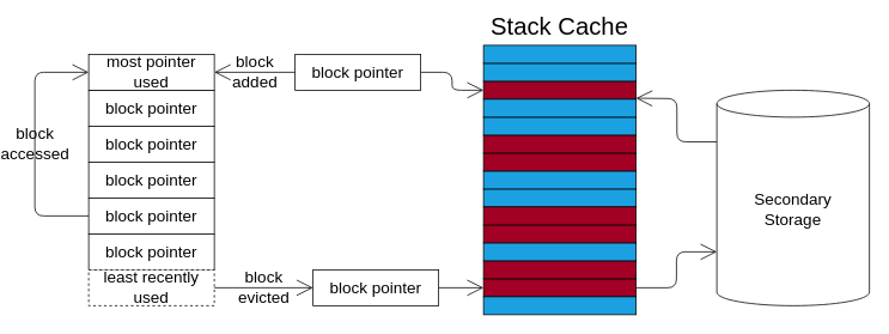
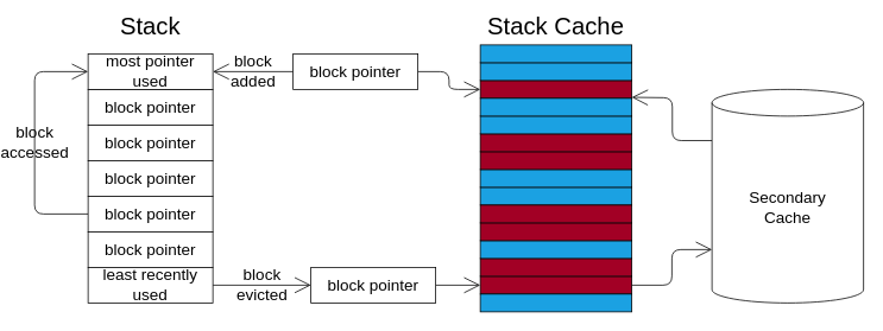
  <mxCell id="0" />
  <mxCell id="1" parent="0" />
  <mxCell id="2" value="block pointer" style="rounded=0;whiteSpace=wrap;html=1;fontSize=18;" vertex="1" parent="1"><mxGeometry x="80" y="100" width="140" height="40" as="geometry" /></mxCell>
  <mxCell id="3" value="block pointer" style="rounded=0;whiteSpace=wrap;html=1;fontSize=18;" vertex="1" parent="1"><mxGeometry x="80" y="140" width="140" height="40" as="geometry" /></mxCell>
  <mxCell id="4" value="block pointer" style="rounded=0;whiteSpace=wrap;html=1;fontSize=18;" vertex="1" parent="1"><mxGeometry x="80" y="180" width="140" height="40" as="geometry" /></mxCell>
  <mxCell id="5" value="block&lt;br&gt;accessed" style="edgeStyle=orthogonalEdgeStyle;html=1;exitX=0;exitY=0.5;exitDx=0;exitDy=0;fontSize=18;endArrow=open;endFill=0;endSize=16;labelBackgroundColor=none;entryX=0;entryY=0.5;entryDx=0;entryDy=0;" edge="1" parent="1" source="6" target="21"><mxGeometry relative="1" as="geometry"><mxPoint x="90" y="80" as="targetPoint" /><Array as="points"><mxPoint x="20" y="240" /><mxPoint x="20" y="80" /></Array></mxGeometry></mxCell>
  <mxCell id="6" value="block pointer" style="rounded=0;whiteSpace=wrap;html=1;fontSize=18;" vertex="1" parent="1"><mxGeometry x="80" y="220" width="140" height="40" as="geometry" /></mxCell>
  <mxCell id="7" value="block pointer" style="rounded=0;whiteSpace=wrap;html=1;fontSize=18;" vertex="1" parent="1"><mxGeometry x="80" y="260" width="140" height="40" as="geometry" /></mxCell>
+ <mxCell id="8" value="Stack" style="text;html=1;strokeColor=none;fillColor=none;align=center;verticalAlign=middle;whiteSpace=wrap;rounded=0;fontSize=27;" vertex="1" parent="1"><mxGeometry x="85" y="20" width="130" height="20" as="geometry" /></mxCell>
  <mxCell id="9" style="edgeStyle=orthogonalEdgeStyle;html=1;exitX=1;exitY=0.5;exitDx=0;exitDy=0;labelBackgroundColor=none;fontSize=18;endArrow=open;endFill=0;endSize=16;entryX=0;entryY=0.5;entryDx=0;entryDy=0;" edge="1" parent="1" source="10" target="18"><mxGeometry relative="1" as="geometry"><mxPoint x="470" y="320" as="targetPoint" /></mxGeometry></mxCell>
  <mxCell id="10" value="block pointer" style="rounded=0;whiteSpace=wrap;html=1;fontSize=18;" vertex="1" parent="1"><mxGeometry x="330" y="300" width="140" height="40" as="geometry" /></mxCell>
  <mxCell id="11" value="block&lt;br&gt;added" style="edgeStyle=orthogonalEdgeStyle;html=1;exitX=0;exitY=0.5;exitDx=0;exitDy=0;labelBackgroundColor=none;fontSize=18;endArrow=open;endFill=0;endSize=16;entryX=1;entryY=0.5;entryDx=0;entryDy=0;" edge="1" parent="1" source="13" target="21"><mxGeometry relative="1" as="geometry"><mxPoint x="205" y="80" as="targetPoint" /></mxGeometry></mxCell>
  <mxCell id="12" style="edgeStyle=orthogonalEdgeStyle;html=1;exitX=1;exitY=0.5;exitDx=0;exitDy=0;entryX=0;entryY=0.5;entryDx=0;entryDy=0;labelBackgroundColor=none;fontSize=18;endArrow=open;endFill=0;endSize=16;" edge="1" parent="1" source="13" target="16"><mxGeometry relative="1" as="geometry" /></mxCell>
  <mxCell id="13" value="block pointer" style="rounded=0;whiteSpace=wrap;html=1;fontSize=18;" vertex="1" parent="1"><mxGeometry x="310" y="60" width="140" height="40" as="geometry" /></mxCell>
  <mxCell id="14" style="edgeStyle=orthogonalEdgeStyle;html=1;exitX=0;exitY=0;exitDx=0;exitDy=57.5;exitPerimeter=0;labelBackgroundColor=none;fontSize=18;endArrow=open;endFill=0;endSize=16;entryX=1;entryY=0.144;entryDx=0;entryDy=0;entryPerimeter=0;" edge="1" parent="1" source="15"><mxGeometry relative="1" as="geometry"><mxPoint x="690" y="108.88" as="targetPoint" /></mxGeometry></mxCell>
- <mxCell id="15" value="Secondary&lt;br&gt;Storage" style="shape=cylinder3;whiteSpace=wrap;html=1;boundedLbl=1;backgroundOutline=1;size=15;fontSize=18;" vertex="1" parent="1"><mxGeometry x="780" y="100" width="170" height="240" as="geometry" /></mxCell>
+ <mxCell id="15" value="Secondary&lt;br&gt;Cache" style="shape=cylinder3;whiteSpace=wrap;html=1;boundedLbl=1;backgroundOutline=1;size=15;fontSize=18;" vertex="1" parent="1"><mxGeometry x="780" y="100" width="170" height="240" as="geometry" /></mxCell>
  <mxCell id="16" value="" style="rounded=0;whiteSpace=wrap;html=1;fontSize=18;fillColor=#a20025;fontColor=#ffffff;strokeColor=#000000;" vertex="1" parent="1"><mxGeometry x="520" y="90" width="170" height="20" as="geometry" /></mxCell>
  <mxCell id="17" style="edgeStyle=orthogonalEdgeStyle;html=1;exitX=1;exitY=0.5;exitDx=0;exitDy=0;entryX=0;entryY=0;entryDx=0;entryDy=180;entryPerimeter=0;labelBackgroundColor=none;fontSize=18;endArrow=open;endFill=0;endSize=16;" edge="1" parent="1" source="18" target="15"><mxGeometry relative="1" as="geometry" /></mxCell>
  <mxCell id="18" value="" style="rounded=0;whiteSpace=wrap;html=1;fontSize=18;fillColor=#a20025;fontColor=#ffffff;strokeColor=#000000;" vertex="1" parent="1"><mxGeometry x="520" y="310" width="170" height="20" as="geometry" /></mxCell>
  <mxCell id="19" value="block&lt;br&gt;evicted" style="edgeStyle=orthogonalEdgeStyle;html=1;exitX=1;exitY=0.5;exitDx=0;exitDy=0;entryX=0;entryY=0.5;entryDx=0;entryDy=0;labelBackgroundColor=none;fontSize=18;endArrow=open;endFill=0;endSize=16;" edge="1" parent="1" source="20" target="10"><mxGeometry relative="1" as="geometry" /></mxCell>
- <mxCell id="20" value="least recently used" style="rounded=0;whiteSpace=wrap;html=1;fontSize=18;dashed=1;" vertex="1" parent="1"><mxGeometry x="80" y="300" width="140" height="40" as="geometry" /></mxCell>
+ <mxCell id="20" value="least recently used" style="rounded=0;whiteSpace=wrap;html=1;fontSize=18;" vertex="1" parent="1"><mxGeometry x="80" y="300" width="140" height="40" as="geometry" /></mxCell>
  <mxCell id="21" value="most pointer used" style="rounded=0;whiteSpace=wrap;html=1;fontSize=18;" vertex="1" parent="1"><mxGeometry x="80" y="60" width="140" height="40" as="geometry" /></mxCell>
  <mxCell id="22" value="Stack Cache" style="text;html=1;strokeColor=none;fillColor=none;align=center;verticalAlign=middle;whiteSpace=wrap;rounded=0;fontSize=27;" vertex="1" parent="1"><mxGeometry x="505" y="20" width="200" height="20" as="geometry" /></mxCell>
  <mxCell id="23" value="" style="rounded=0;whiteSpace=wrap;html=1;fontSize=18;fillColor=#1ba1e2;fontColor=#ffffff;strokeColor=#000000;" vertex="1" parent="1"><mxGeometry x="520" y="330" width="170" height="20" as="geometry" /></mxCell>
  <mxCell id="24" value="" style="rounded=0;whiteSpace=wrap;html=1;fontSize=18;fillColor=#a20025;fontColor=#ffffff;strokeColor=#000000;" vertex="1" parent="1"><mxGeometry x="520" y="290" width="170" height="20" as="geometry" /></mxCell>
  <mxCell id="25" value="" style="rounded=0;whiteSpace=wrap;html=1;fontSize=18;fillColor=#1ba1e2;fontColor=#ffffff;strokeColor=#000000;" vertex="1" parent="1"><mxGeometry x="520" y="270" width="170" height="20" as="geometry" /></mxCell>
  <mxCell id="26" value="" style="rounded=0;whiteSpace=wrap;html=1;fontSize=18;fillColor=#a20025;fontColor=#ffffff;strokeColor=#000000;" vertex="1" parent="1"><mxGeometry x="520" y="250" width="170" height="20" as="geometry" /></mxCell>
  <mxCell id="27" value="" style="rounded=0;whiteSpace=wrap;html=1;fontSize=18;fillColor=#1ba1e2;fontColor=#ffffff;strokeColor=#000000;" vertex="1" parent="1"><mxGeometry x="520" y="210" width="170" height="20" as="geometry" /></mxCell>
  <mxCell id="28" value="" style="rounded=0;whiteSpace=wrap;html=1;fontSize=18;fillColor=#a20025;fontColor=#ffffff;strokeColor=#000000;" vertex="1" parent="1"><mxGeometry x="520" y="230" width="170" height="20" as="geometry" /></mxCell>
  <mxCell id="29" value="" style="rounded=0;whiteSpace=wrap;html=1;fontSize=18;fillColor=#1ba1e2;fontColor=#ffffff;strokeColor=#000000;" vertex="1" parent="1"><mxGeometry x="520" y="190" width="170" height="20" as="geometry" /></mxCell>
  <mxCell id="30" value="" style="rounded=0;whiteSpace=wrap;html=1;fontSize=18;fillColor=#a20025;fontColor=#ffffff;strokeColor=#000000;" vertex="1" parent="1"><mxGeometry x="520" y="170" width="170" height="20" as="geometry" /></mxCell>
  <mxCell id="31" value="" style="rounded=0;whiteSpace=wrap;html=1;fontSize=18;fillColor=#a20025;fontColor=#ffffff;strokeColor=#000000;" vertex="1" parent="1"><mxGeometry x="520" y="150" width="170" height="20" as="geometry" /></mxCell>
  <mxCell id="32" value="" style="rounded=0;whiteSpace=wrap;html=1;fontSize=18;fillColor=#1ba1e2;fontColor=#ffffff;strokeColor=#000000;" vertex="1" parent="1"><mxGeometry x="520" y="130" width="170" height="20" as="geometry" /></mxCell>
  <mxCell id="33" value="" style="rounded=0;whiteSpace=wrap;html=1;fontSize=18;fillColor=#1ba1e2;fontColor=#ffffff;strokeColor=#000000;" vertex="1" parent="1"><mxGeometry x="520" y="110" width="170" height="20" as="geometry" /></mxCell>
  <mxCell id="34" value="" style="rounded=0;whiteSpace=wrap;html=1;fontSize=18;fillColor=#1ba1e2;fontColor=#ffffff;strokeColor=#000000;" vertex="1" parent="1"><mxGeometry x="520" y="70" width="170" height="20" as="geometry" /></mxCell>
  <mxCell id="35" value="" style="rounded=0;whiteSpace=wrap;html=1;fontSize=18;fillColor=#1ba1e2;fontColor=#ffffff;strokeColor=#000000;" vertex="1" parent="1"><mxGeometry x="520" y="50" width="170" height="20" as="geometry" /></mxCell>
